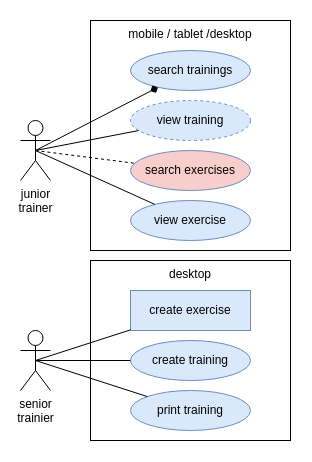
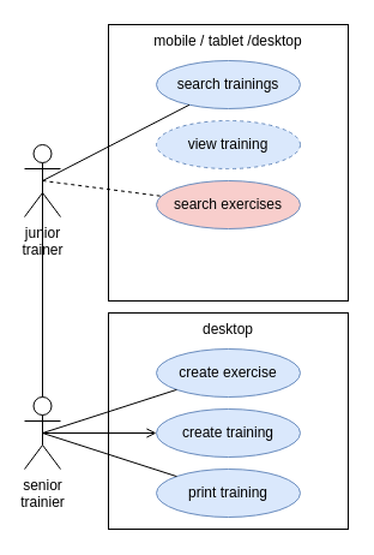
  <mxCell id="0" />
  <mxCell id="1" parent="0" />
  <mxCell id="2" value="mobile / tablet /desktop" style="rounded=0;whiteSpace=wrap;html=1;fillColor=none;verticalAlign=top;" parent="1" vertex="1"><mxGeometry x="90" y="20" width="200" height="230" as="geometry" /></mxCell>
  <mxCell id="3" value="desktop" style="rounded=0;whiteSpace=wrap;html=1;fillColor=none;verticalAlign=top;" parent="1" vertex="1"><mxGeometry x="90" y="260" width="200" height="180" as="geometry" /></mxCell>
- <mxCell id="4" value="view exercise" style="ellipse;whiteSpace=wrap;html=1;fillColor=#dae8fc;strokeColor=#6c8ebf;" parent="1" vertex="1"><mxGeometry x="130" y="200" width="120" height="40" as="geometry" /></mxCell>
  <mxCell id="5" value="search exercises" style="ellipse;whiteSpace=wrap;html=1;fillColor=#f8cecc;strokeColor=#6c8ebf;" parent="1" vertex="1"><mxGeometry x="130" y="150" width="120" height="40" as="geometry" /></mxCell>
- <mxCell id="6" value="create exercise" style="whiteSpace=wrap;html=1;fillColor=#dae8fc;strokeColor=#6c8ebf;rounded=0;" parent="1" vertex="1"><mxGeometry x="130" y="290" width="120" height="40" as="geometry" /></mxCell>
+ <mxCell id="6" value="create exercise" style="ellipse;whiteSpace=wrap;html=1;fillColor=#dae8fc;strokeColor=#6c8ebf;" parent="1" vertex="1"><mxGeometry x="130" y="290" width="120" height="40" as="geometry" /></mxCell>
  <mxCell id="7" value="create training" style="ellipse;whiteSpace=wrap;html=1;fillColor=#dae8fc;strokeColor=#6c8ebf;" parent="1" vertex="1"><mxGeometry x="130" y="340" width="120" height="40" as="geometry" /></mxCell>
  <mxCell id="8" value="search trainings" style="ellipse;whiteSpace=wrap;html=1;fillColor=#dae8fc;strokeColor=#6c8ebf;" parent="1" vertex="1"><mxGeometry x="130" y="50" width="120" height="40" as="geometry" /></mxCell>
  <mxCell id="9" value="senior&lt;br&gt;trainier" style="shape=umlActor;verticalLabelPosition=bottom;verticalAlign=top;html=1;" parent="1" vertex="1"><mxGeometry x="20" y="330" width="30" height="60" as="geometry" /></mxCell>
  <mxCell id="10" value="print training" style="ellipse;whiteSpace=wrap;html=1;fillColor=#dae8fc;strokeColor=#6c8ebf;" parent="1" vertex="1"><mxGeometry x="130" y="390" width="120" height="40" as="geometry" /></mxCell>
  <mxCell id="11" value="" style="endArrow=none;html=1;rounded=0;exitX=0.5;exitY=0.5;exitDx=0;exitDy=0;exitPerimeter=0;dashed=1;" parent="1" source="19" target="5" edge="1"><mxGeometry width="50" height="50" relative="1" as="geometry"><mxPoint x="230" y="200" as="sourcePoint" /><mxPoint x="280" y="150" as="targetPoint" /><Array as="points" /></mxGeometry></mxCell>
  <mxCell id="12" value="" style="endArrow=none;html=1;rounded=0;exitX=0.5;exitY=0.5;exitDx=0;exitDy=0;exitPerimeter=0;" parent="1" source="9" target="6" edge="1"><mxGeometry width="50" height="50" relative="1" as="geometry"><mxPoint x="60" y="170" as="sourcePoint" /><mxPoint x="80" y="290" as="targetPoint" /></mxGeometry></mxCell>
  <mxCell id="13" value="" style="endArrow=none;html=1;rounded=0;exitX=0.5;exitY=0.5;exitDx=0;exitDy=0;exitPerimeter=0;" parent="1" source="9" target="10" edge="1"><mxGeometry width="50" height="50" relative="1" as="geometry"><mxPoint x="50" y="280" as="sourcePoint" /><mxPoint x="145" y="302" as="targetPoint" /></mxGeometry></mxCell>
- <mxCell id="14" value="" style="endArrow=none;html=1;rounded=0;exitX=0.5;exitY=0.5;exitDx=0;exitDy=0;exitPerimeter=0;" parent="1" source="9" target="7" edge="1"><mxGeometry width="50" height="50" relative="1" as="geometry"><mxPoint x="70" y="310" as="sourcePoint" /><mxPoint x="150" y="360" as="targetPoint" /></mxGeometry></mxCell>
- <mxCell id="15" value="" style="endArrow=none;html=1;rounded=0;exitX=0.5;exitY=0.5;exitDx=0;exitDy=0;exitPerimeter=0;" parent="1" source="19" target="4" edge="1"><mxGeometry width="50" height="50" relative="1" as="geometry"><mxPoint x="40" y="190" as="sourcePoint" /><mxPoint x="260" y="220" as="targetPoint" /></mxGeometry></mxCell>
- <mxCell id="16" value="" style="endArrow=diamond;html=1;rounded=0;exitX=0.5;exitY=0.5;exitDx=0;exitDy=0;exitPerimeter=0;" parent="1" source="19" target="8" edge="1"><mxGeometry width="50" height="50" relative="1" as="geometry"><mxPoint x="20" y="160" as="sourcePoint" /><mxPoint x="141" y="177" as="targetPoint" /></mxGeometry></mxCell>
+ <mxCell id="14" value="" style="endArrow=open;html=1;rounded=0;exitX=0.5;exitY=0.5;exitDx=0;exitDy=0;exitPerimeter=0;" parent="1" source="9" target="7" edge="1"><mxGeometry width="50" height="50" relative="1" as="geometry"><mxPoint x="70" y="310" as="sourcePoint" /><mxPoint x="150" y="360" as="targetPoint" /></mxGeometry></mxCell>
+ <mxCell id="16" value="" style="endArrow=none;html=1;rounded=0;exitX=0.5;exitY=0.5;exitDx=0;exitDy=0;exitPerimeter=0;" parent="1" source="19" target="8" edge="1"><mxGeometry width="50" height="50" relative="1" as="geometry"><mxPoint x="20" y="160" as="sourcePoint" /><mxPoint x="141" y="177" as="targetPoint" /></mxGeometry></mxCell>
  <mxCell id="17" value="view training" style="ellipse;whiteSpace=wrap;html=1;fillColor=#dae8fc;strokeColor=#6c8ebf;dashed=1;" parent="1" vertex="1"><mxGeometry x="130" y="100" width="120" height="40" as="geometry" /></mxCell>
- <mxCell id="18" value="" style="endArrow=none;html=1;rounded=0;exitX=0.5;exitY=0.5;exitDx=0;exitDy=0;exitPerimeter=0;" parent="1" source="19" target="17" edge="1"><mxGeometry width="50" height="50" relative="1" as="geometry"><mxPoint x="40" y="170" as="sourcePoint" /><mxPoint x="172" y="98" as="targetPoint" /></mxGeometry></mxCell>
+ <mxCell id="18" value="" style="endArrow=none;html=1;rounded=0;exitX=0.5;exitY=0.5;exitDx=0;exitDy=0;exitPerimeter=0;" parent="1" source="19" target="9" edge="1"><mxGeometry width="50" height="50" relative="1" as="geometry"><mxPoint x="40" y="170" as="sourcePoint" /><mxPoint x="172" y="98" as="targetPoint" /></mxGeometry></mxCell>
  <mxCell id="19" value="junior&lt;br&gt;trainer" style="shape=umlActor;verticalLabelPosition=bottom;verticalAlign=top;html=1;" parent="1" vertex="1"><mxGeometry x="20" y="120" width="30" height="60" as="geometry" /></mxCell>
